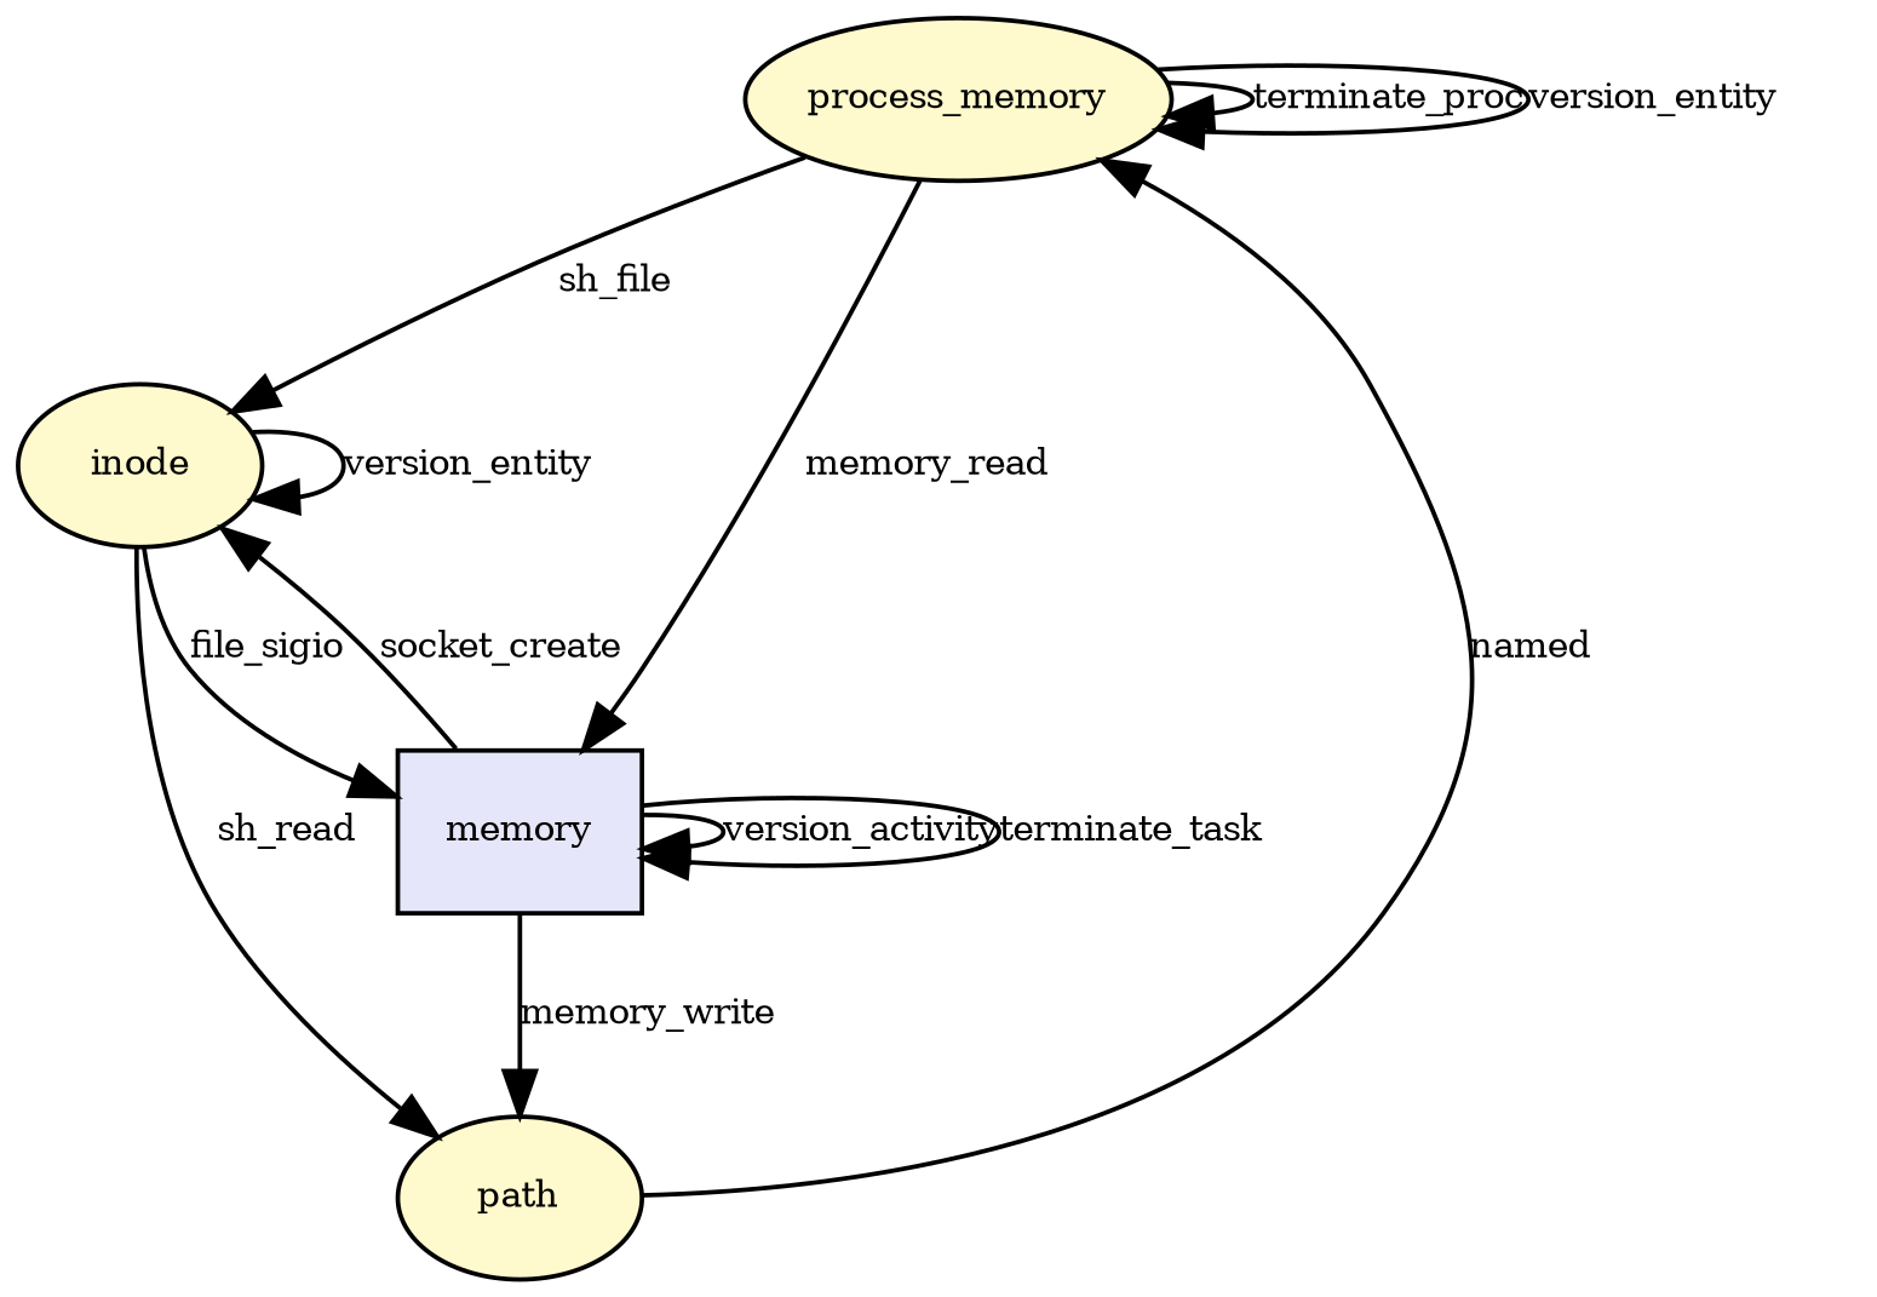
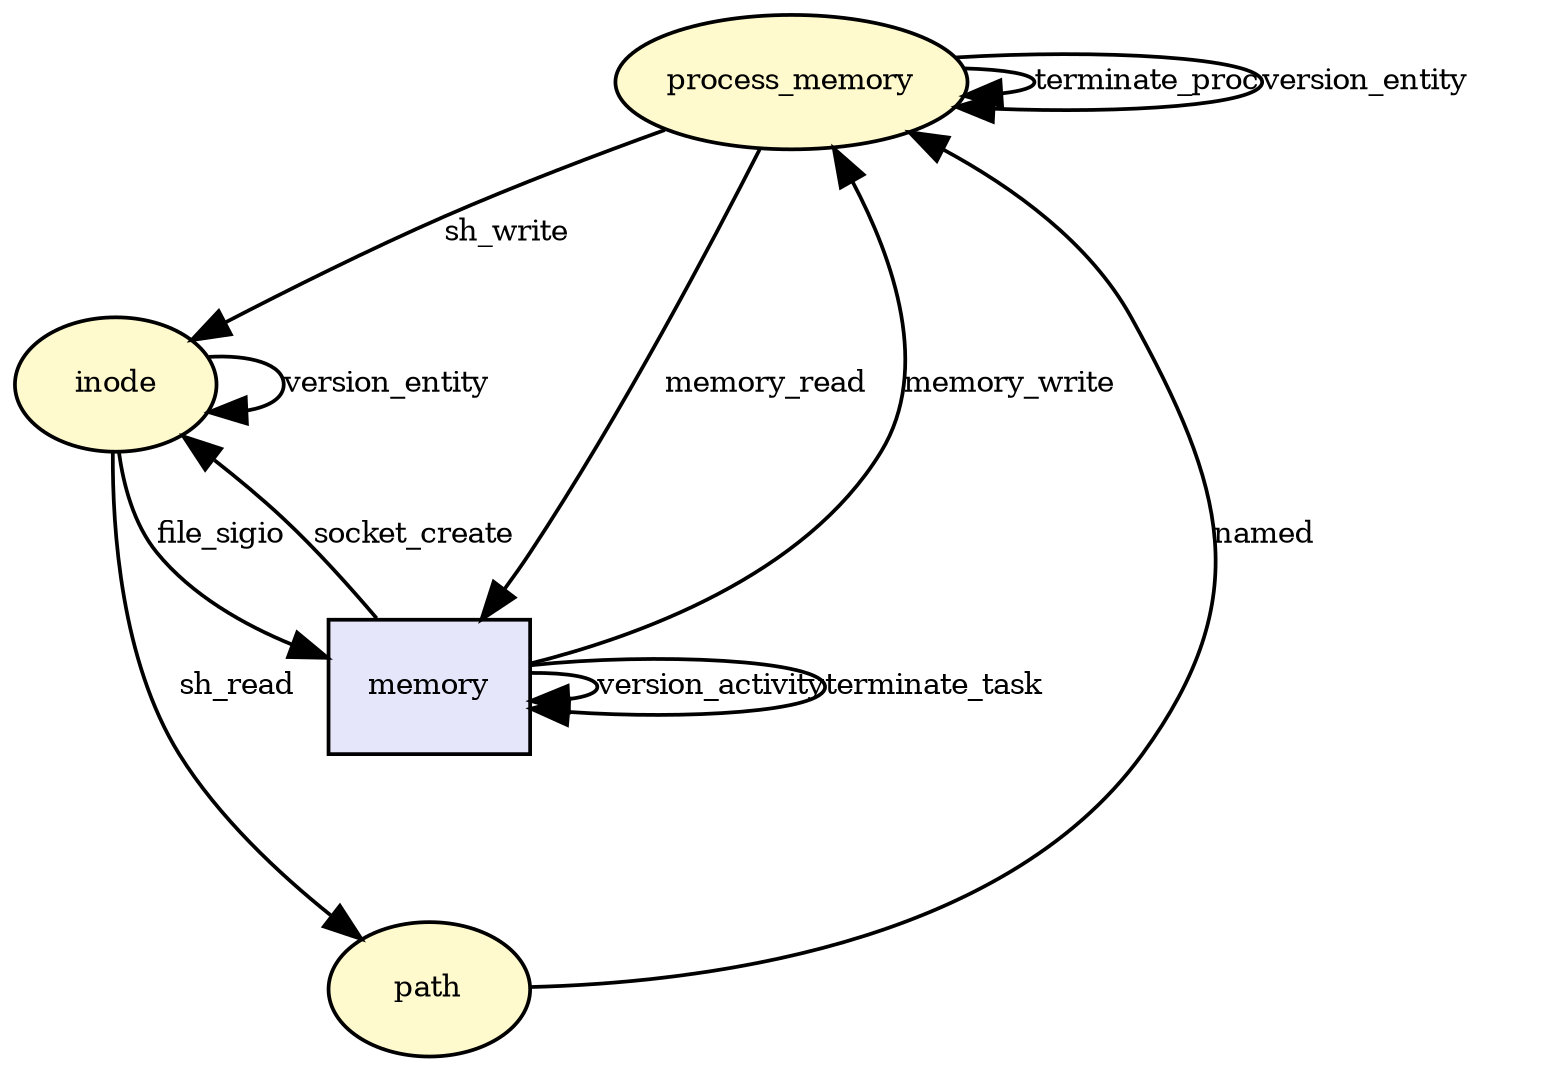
  digraph {
    node [fillcolor="#fffacd" fontsize=8 shape=ellipse style=filled]
    edge [fontsize=8]
    n1 [label=process_memory]
    n2 [label=inode]
    n3 [fillcolor="#e6e6fa" label=memory shape=rectangle]
    n4 [label=path]
    n1 -> n1 [label=terminate_proc]
    n1 -> n1 [label=version_entity]
-   n1 -> n2 [label=sh_file]
+   n1 -> n2 [label=sh_write]
    n1 -> n3 [label=memory_read]
    n2 -> n2 [label=version_entity]
    n2 -> n3 [label=file_sigio]
    n2 -> n4 [label=sh_read]
-   n3 -> n4 [label=memory_write]
+   n3 -> n1 [label=memory_write]
    n3 -> n2 [label=socket_create]
    n3 -> n3 [label=version_activity]
    n3 -> n3 [label=terminate_task]
    n4 -> n1 [label=named]
  }
